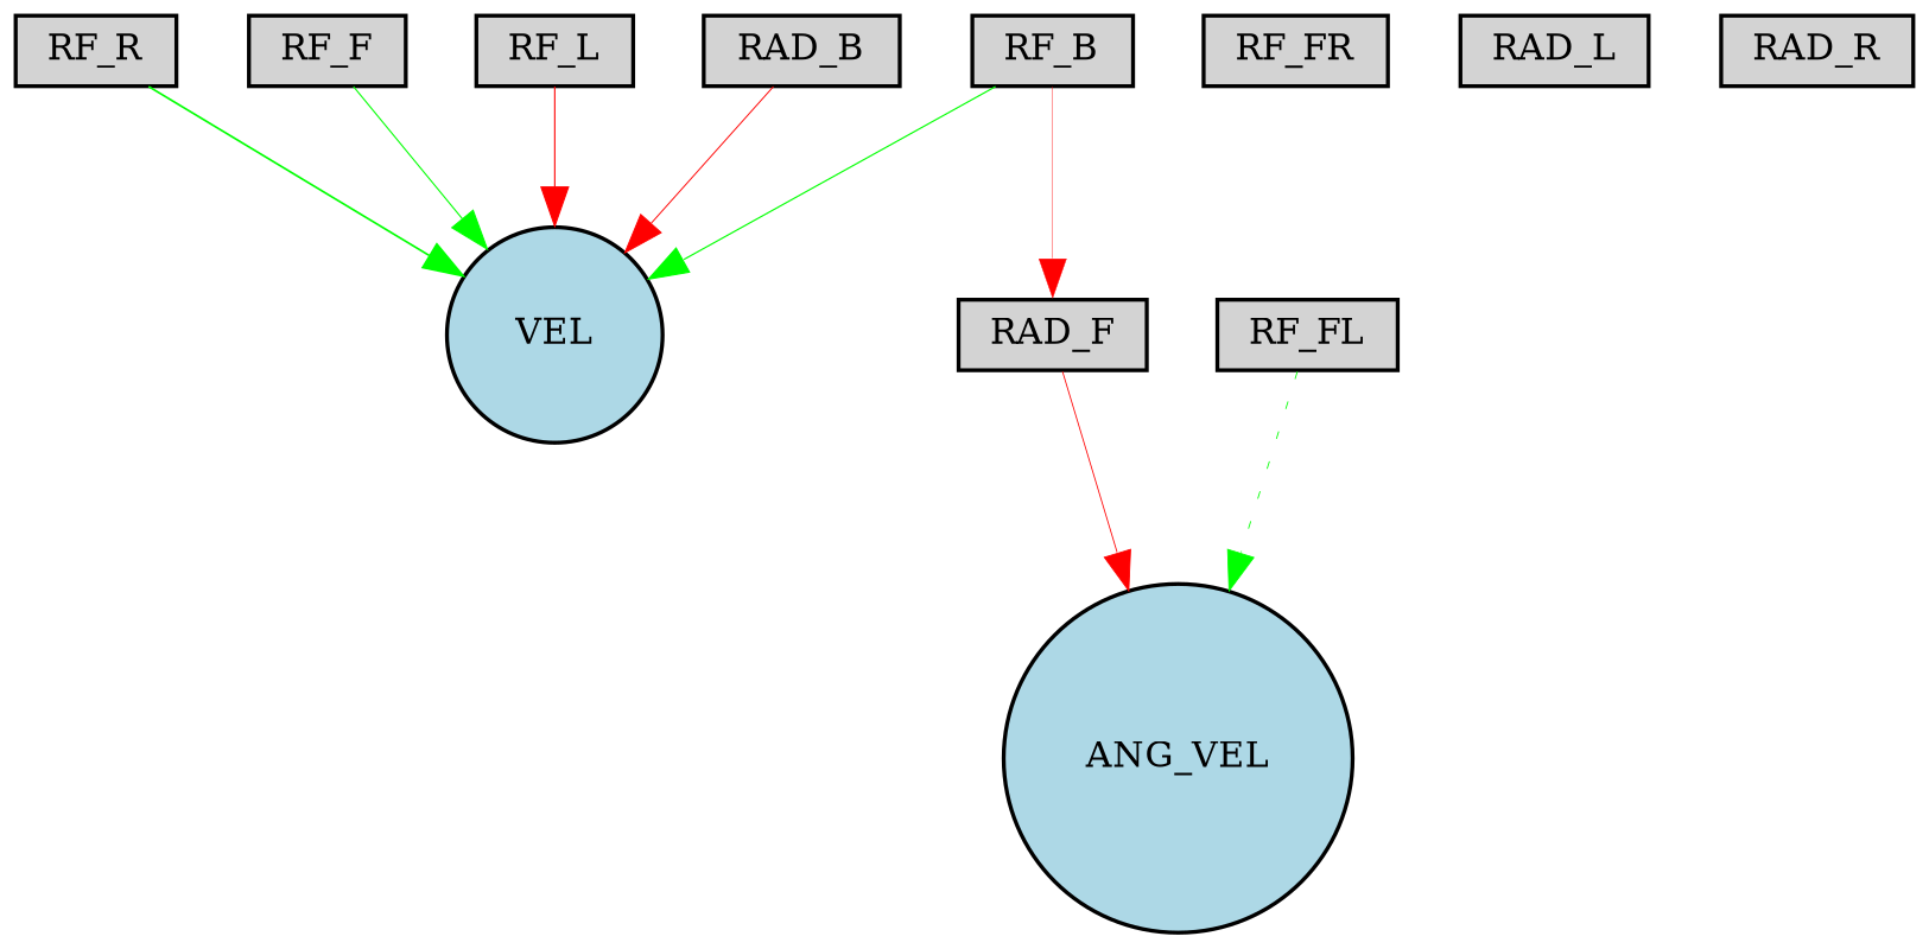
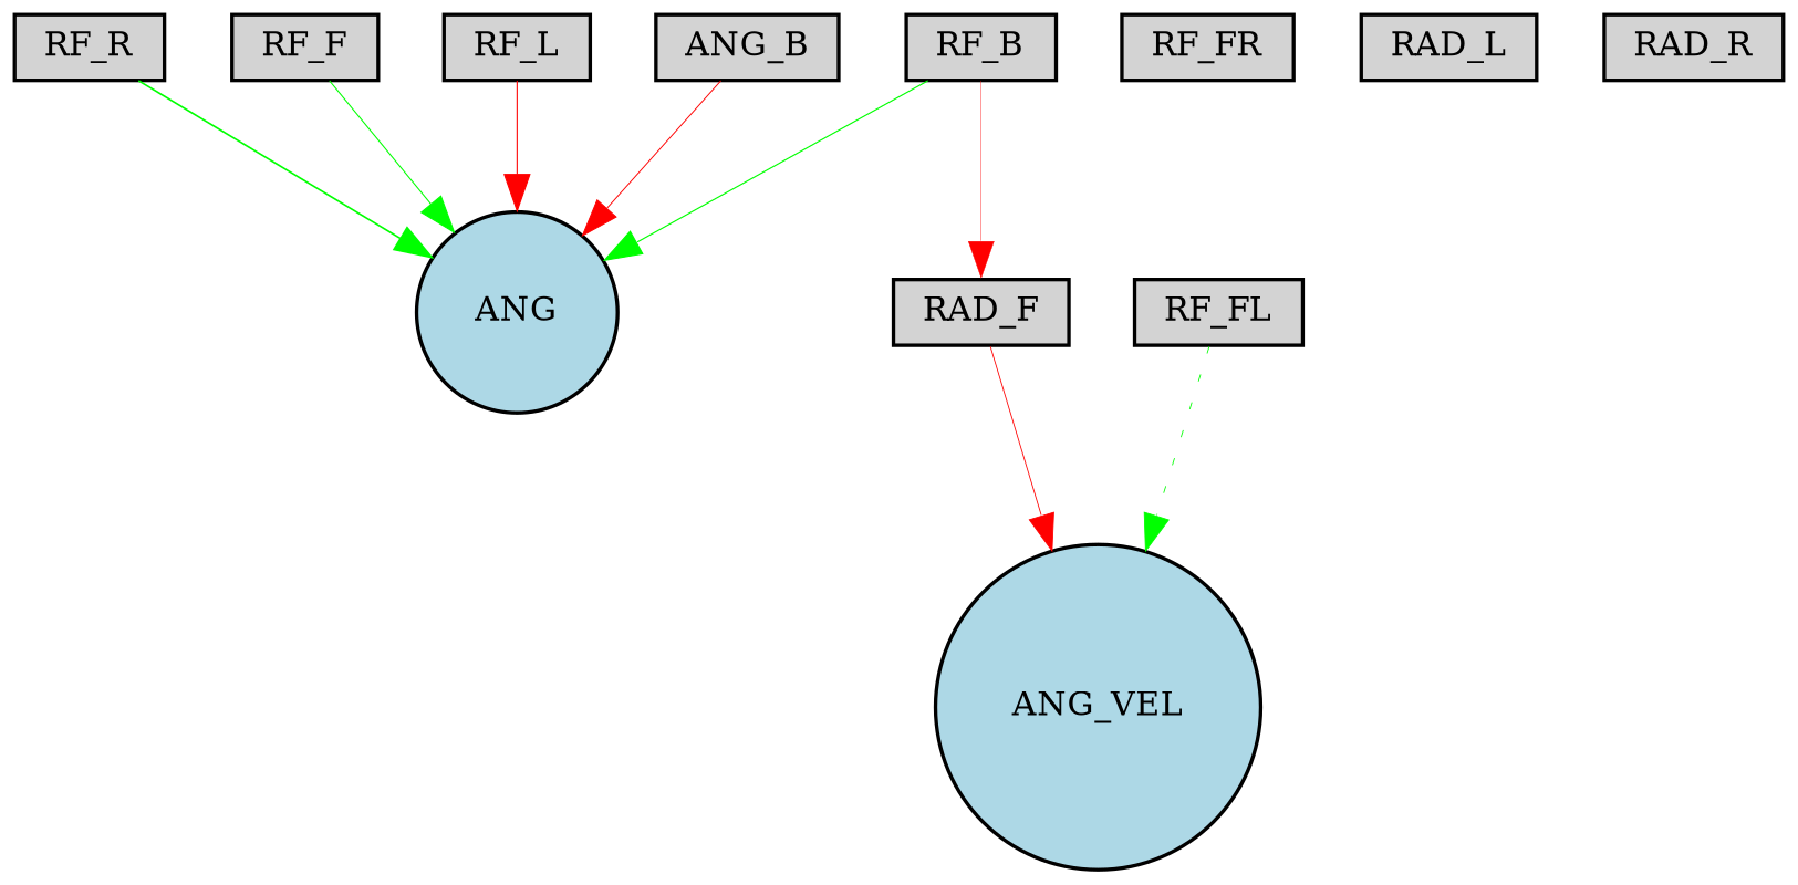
  digraph {
    node [fillcolor=lightgray fontsize=9 shape=box style=filled]
    edge [color=green style=solid]
    RF_R [height=0.2 width=0.2]
-   VEL [fillcolor=lightblue height=0.2 shape=circle width=0.2]
+   VEL [fillcolor=lightblue height=0.2 shape=circle width=0.2 label=ANG]
    RF_FR [height=0.2 width=0.2]
    RF_F [height=0.2 width=0.2]
    RF_FL [height=0.2 width=0.2]
    ANG_VEL [fillcolor=lightblue height=0.2 shape=circle width=0.2]
    RF_L [height=0.2 width=0.2]
    RF_B [height=0.2 width=0.2]
    RAD_F [height=0.2 width=0.2]
    RAD_L [height=0.2 width=0.2]
-   RAD_B [height=0.2 width=0.2]
+   RAD_B [height=0.2 width=0.2 label=ANG_B]
    RAD_R [height=0.2 width=0.2]
    RF_R -> VEL [penwidth=0.49229707271111334]
    RF_F -> VEL [penwidth=0.3192329187331707]
    RF_FL -> ANG_VEL [penwidth=0.25140150465417865 style=dotted]
    RF_L -> VEL [color=red penwidth=0.32552840077884715]
    RF_B -> VEL [penwidth=0.34125637896091654]
    RF_B -> RAD_F [color=red penwidth=0.11846730861096019]
    RAD_F -> ANG_VEL [color=red penwidth=0.25028848303753426]
    RAD_B -> VEL [color=red penwidth=0.2825502865642514]
  }
